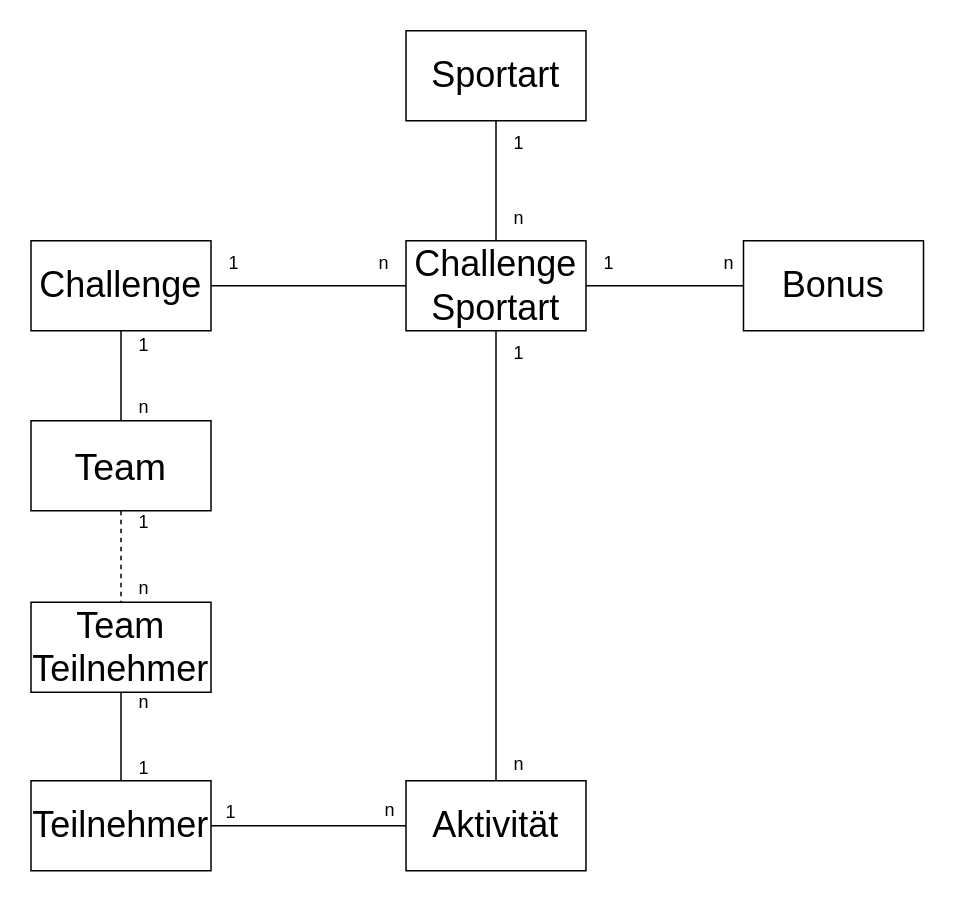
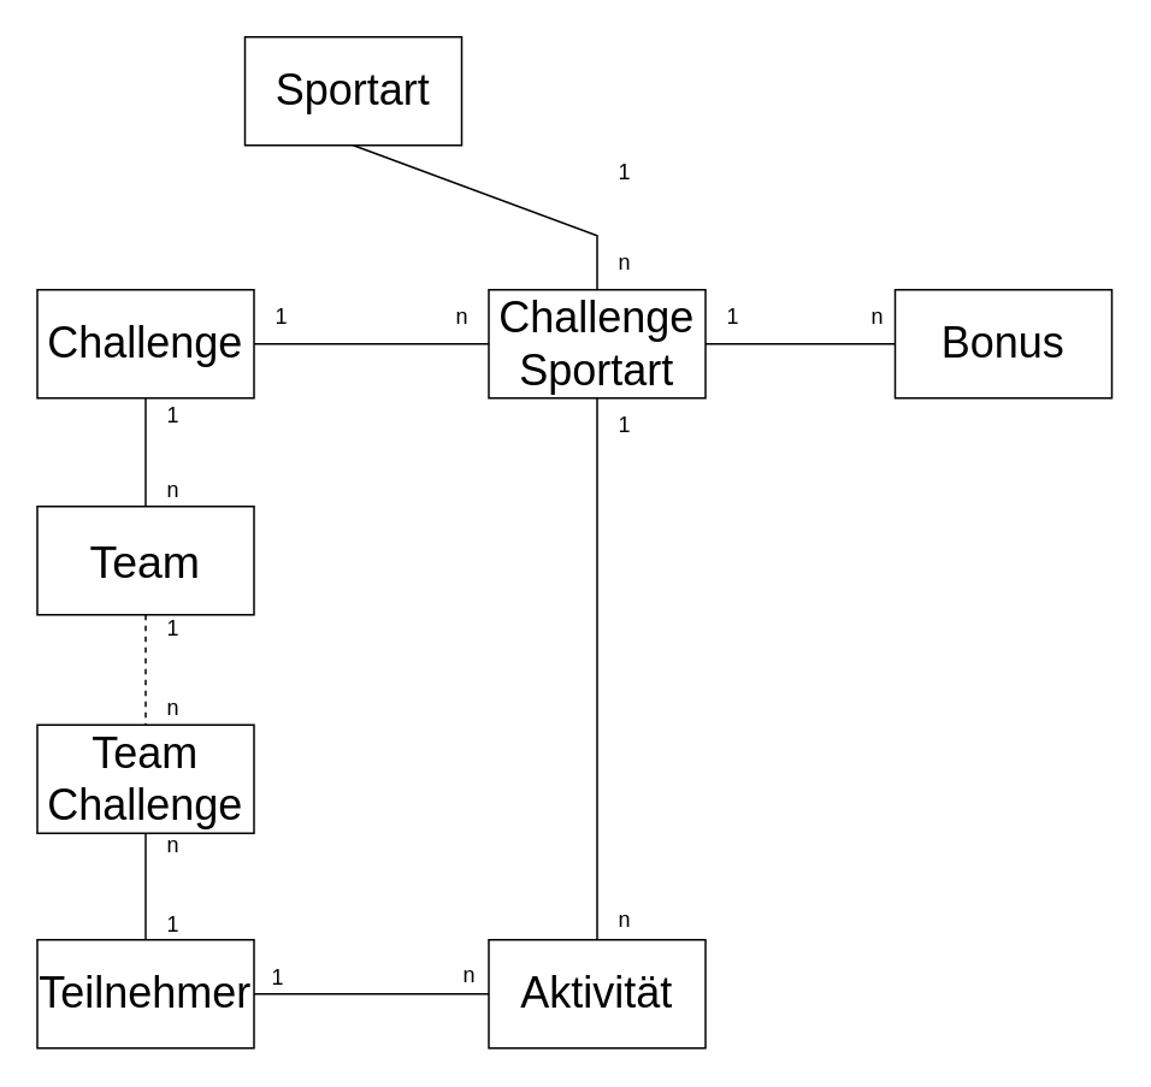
  <mxCell id="0" />
  <mxCell id="1" parent="0" />
- <mxCell id="2" value="&lt;font style=&quot;font-size: 24px;&quot;&gt;Sportart&lt;/font&gt;" style="whiteSpace=wrap;html=1;" parent="1" vertex="1"><mxGeometry x="270" y="20" width="120" height="60" as="geometry" /></mxCell>
+ <mxCell id="2" value="&lt;font style=&quot;font-size: 24px;&quot;&gt;Sportart&lt;/font&gt;" style="whiteSpace=wrap;html=1;" parent="1" vertex="1"><mxGeometry x="135" y="20" width="120" height="60" as="geometry" /></mxCell>
  <mxCell id="3" value="n" style="text;html=1;align=center;verticalAlign=middle;resizable=0;points=[];autosize=1;strokeColor=none;fillColor=none;" parent="1" vertex="1"><mxGeometry x="244" y="525" width="30" height="30" as="geometry" /></mxCell>
  <mxCell id="4" value="n" style="text;html=1;align=center;verticalAlign=middle;resizable=0;points=[];autosize=1;strokeColor=none;fillColor=none;" parent="1" vertex="1"><mxGeometry x="80" y="256" width="30" height="30" as="geometry" /></mxCell>
  <mxCell id="5" value="n" style="text;html=1;align=center;verticalAlign=middle;resizable=0;points=[];autosize=1;strokeColor=none;fillColor=none;" parent="1" vertex="1"><mxGeometry x="240" y="160" width="30" height="30" as="geometry" /></mxCell>
  <mxCell id="6" value="n" style="text;html=1;align=center;verticalAlign=middle;resizable=0;points=[];autosize=1;strokeColor=none;fillColor=none;" parent="1" vertex="1"><mxGeometry x="330" y="130" width="30" height="30" as="geometry" /></mxCell>
  <mxCell id="7" value="n" style="text;html=1;align=center;verticalAlign=middle;resizable=0;points=[];autosize=1;strokeColor=none;fillColor=none;" parent="1" vertex="1"><mxGeometry x="470" y="160" width="30" height="30" as="geometry" /></mxCell>
  <mxCell id="8" value="n" style="text;html=1;align=center;verticalAlign=middle;resizable=0;points=[];autosize=1;strokeColor=none;fillColor=none;" parent="1" vertex="1"><mxGeometry x="80" y="453" width="30" height="30" as="geometry" /></mxCell>
  <mxCell id="9" value="1" style="text;html=1;align=center;verticalAlign=middle;resizable=0;points=[];autosize=1;strokeColor=none;fillColor=none;" parent="1" vertex="1"><mxGeometry x="138" y="526" width="30" height="30" as="geometry" /></mxCell>
  <mxCell id="10" value="1" style="text;html=1;align=center;verticalAlign=middle;resizable=0;points=[];autosize=1;strokeColor=none;fillColor=none;" parent="1" vertex="1"><mxGeometry x="330" y="80" width="30" height="30" as="geometry" /></mxCell>
  <mxCell id="11" value="1" style="text;html=1;align=center;verticalAlign=middle;resizable=0;points=[];autosize=1;strokeColor=none;fillColor=none;" parent="1" vertex="1"><mxGeometry x="390" y="160" width="30" height="30" as="geometry" /></mxCell>
  <mxCell id="12" value="1" style="text;html=1;align=center;verticalAlign=middle;resizable=0;points=[];autosize=1;strokeColor=none;fillColor=none;" parent="1" vertex="1"><mxGeometry x="330" y="220" width="30" height="30" as="geometry" /></mxCell>
  <mxCell id="13" value="1" style="text;html=1;align=center;verticalAlign=middle;resizable=0;points=[];autosize=1;strokeColor=none;fillColor=none;" parent="1" vertex="1"><mxGeometry x="140" y="160" width="30" height="30" as="geometry" /></mxCell>
  <mxCell id="14" value="1" style="text;html=1;align=center;verticalAlign=middle;resizable=0;points=[];autosize=1;strokeColor=none;fillColor=none;" parent="1" vertex="1"><mxGeometry x="80" y="215" width="30" height="30" as="geometry" /></mxCell>
  <mxCell id="15" value="1" style="text;html=1;align=center;verticalAlign=middle;resizable=0;points=[];autosize=1;strokeColor=none;fillColor=none;" parent="1" vertex="1"><mxGeometry x="80" y="497" width="30" height="30" as="geometry" /></mxCell>
  <mxCell id="16" value="1" style="text;html=1;align=center;verticalAlign=middle;resizable=0;points=[];autosize=1;strokeColor=none;fillColor=none;" parent="1" vertex="1"><mxGeometry x="80" y="333" width="30" height="30" as="geometry" /></mxCell>
  <mxCell id="17" value="&lt;font style=&quot;font-size: 24px;&quot;&gt;Challenge Sportart&lt;/font&gt;" style="whiteSpace=wrap;html=1;" parent="1" vertex="1"><mxGeometry x="270" y="160" width="120" height="60" as="geometry" /></mxCell>
  <mxCell id="18" style="edgeStyle=orthogonalEdgeStyle;rounded=0;orthogonalLoop=1;jettySize=auto;html=1;entryX=0.5;entryY=0;entryDx=0;entryDy=0;endArrow=none;endFill=0;dashed=1;" edge="1" parent="1" source="19" target="31"><mxGeometry relative="1" as="geometry" /></mxCell>
  <mxCell id="19" value="Team" style="whiteSpace=wrap;html=1;fontSize=25;" parent="1" vertex="1"><mxGeometry x="20" y="280" width="120" height="60" as="geometry" /></mxCell>
  <mxCell id="20" value="Bonus" style="whiteSpace=wrap;html=1;fontSize=24;" parent="1" vertex="1"><mxGeometry x="495" y="160" width="120" height="60" as="geometry" /></mxCell>
  <mxCell id="21" value="&lt;font style=&quot;font-size: 24px;&quot;&gt;Challenge&lt;/font&gt;" style="whiteSpace=wrap;html=1;" parent="1" vertex="1"><mxGeometry x="20" y="160" width="120" height="60" as="geometry" /></mxCell>
  <mxCell id="22" value="&lt;font style=&quot;font-size: 24px;&quot;&gt;Aktivität&lt;/font&gt;" style="whiteSpace=wrap;html=1;" parent="1" vertex="1"><mxGeometry x="270" y="520" width="120" height="60" as="geometry" /></mxCell>
  <mxCell id="23" style="edgeStyle=orthogonalEdgeStyle;rounded=0;orthogonalLoop=1;jettySize=auto;html=1;entryX=0.5;entryY=1;entryDx=0;entryDy=0;endArrow=none;endFill=0;" edge="1" parent="1" source="25" target="31"><mxGeometry relative="1" as="geometry" /></mxCell>
  <mxCell id="24" style="edgeStyle=orthogonalEdgeStyle;rounded=0;orthogonalLoop=1;jettySize=auto;html=1;entryX=0;entryY=0.5;entryDx=0;entryDy=0;endArrow=none;endFill=0;" edge="1" parent="1" source="25" target="22"><mxGeometry relative="1" as="geometry" /></mxCell>
  <mxCell id="25" value="&lt;font style=&quot;font-size: 24px;&quot;&gt;Teilnehmer&lt;/font&gt;" style="whiteSpace=wrap;html=1;" parent="1" vertex="1"><mxGeometry x="20" y="520" width="120" height="60" as="geometry" /></mxCell>
  <mxCell id="26" value="" style="endArrow=none;html=1;rounded=0;exitX=0.5;exitY=0;exitDx=0;exitDy=0;" parent="1" source="22" edge="1"><mxGeometry width="50" height="50" relative="1" as="geometry"><mxPoint x="280" y="270" as="sourcePoint" /><mxPoint x="330" y="220" as="targetPoint" /></mxGeometry></mxCell>
  <mxCell id="27" value="" style="endArrow=none;html=1;rounded=0;exitX=0.5;exitY=0;exitDx=0;exitDy=0;" parent="1" source="19" edge="1"><mxGeometry width="50" height="50" relative="1" as="geometry"><mxPoint x="30" y="270" as="sourcePoint" /><mxPoint x="80" y="220" as="targetPoint" /></mxGeometry></mxCell>
  <mxCell id="28" value="" style="endArrow=none;html=1;rounded=0;entryX=0;entryY=0.5;entryDx=0;entryDy=0;" parent="1" target="20" edge="1"><mxGeometry width="50" height="50" relative="1" as="geometry"><mxPoint x="390" y="190" as="sourcePoint" /><mxPoint x="440" y="140" as="targetPoint" /></mxGeometry></mxCell>
  <mxCell id="29" value="" style="endArrow=none;html=1;rounded=0;entryX=0;entryY=0.5;entryDx=0;entryDy=0;" parent="1" target="17" edge="1"><mxGeometry width="50" height="50" relative="1" as="geometry"><mxPoint x="140" y="190" as="sourcePoint" /><mxPoint x="190" y="140" as="targetPoint" /></mxGeometry></mxCell>
  <mxCell id="30" value="" style="endArrow=none;html=1;rounded=0;exitX=0.5;exitY=0;exitDx=0;exitDy=0;entryX=0.5;entryY=1;entryDx=0;entryDy=0;" parent="1" source="17" target="2" edge="1"><mxGeometry width="50" height="50" relative="1" as="geometry"><mxPoint x="284" y="130" as="sourcePoint" /><mxPoint x="334" y="80" as="targetPoint" /><Array as="points"><mxPoint x="330" y="130" /></Array></mxGeometry></mxCell>
- <mxCell id="31" value="Team Teilnehmer" style="whiteSpace=wrap;html=1;fontSize=24;" vertex="1" parent="1"><mxGeometry x="20" y="401" width="120" height="60" as="geometry" /></mxCell>
+ <mxCell id="31" value="Team Challenge" style="whiteSpace=wrap;html=1;fontSize=24;" vertex="1" parent="1"><mxGeometry x="20" y="401" width="120" height="60" as="geometry" /></mxCell>
  <mxCell id="32" value="n" style="text;html=1;align=center;verticalAlign=middle;resizable=0;points=[];autosize=1;strokeColor=none;fillColor=none;" vertex="1" parent="1"><mxGeometry x="80" y="377" width="30" height="30" as="geometry" /></mxCell>
  <mxCell id="33" value="n" style="text;html=1;align=center;verticalAlign=middle;resizable=0;points=[];autosize=1;strokeColor=none;fillColor=none;" vertex="1" parent="1"><mxGeometry x="330" y="494" width="30" height="30" as="geometry" /></mxCell>
